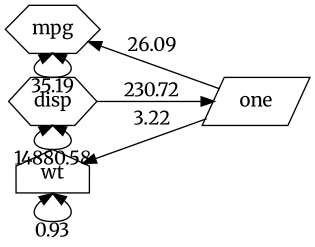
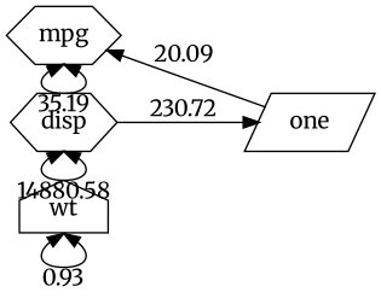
  digraph {
    fontname=Merriweather
    rankdir=LR
    splines=TRUE
    node [fontname=Merriweather shape=hexagon]
    edge [fontname=Merriweather]
    mpg
    disp
    wt [shape=house]
    one [shape=parallelogram]
    subgraph sub_1 {
      rank=min
    }
    subgraph sub_2 {
      rank=same
      mpg
      disp
      wt
    }
    mpg -> mpg [dir=both headport=s label=35.19 tailport=s]
    disp -> disp [dir=both headport=s label=14880.58 tailport=s]
    disp -> one [label=230.72]
    wt -> wt [dir=both headport=s label=0.93 tailport=s]
-   one -> mpg [label=26.09]
-   one -> wt [label=3.22]
+   one -> mpg [label=20.09]
  }
